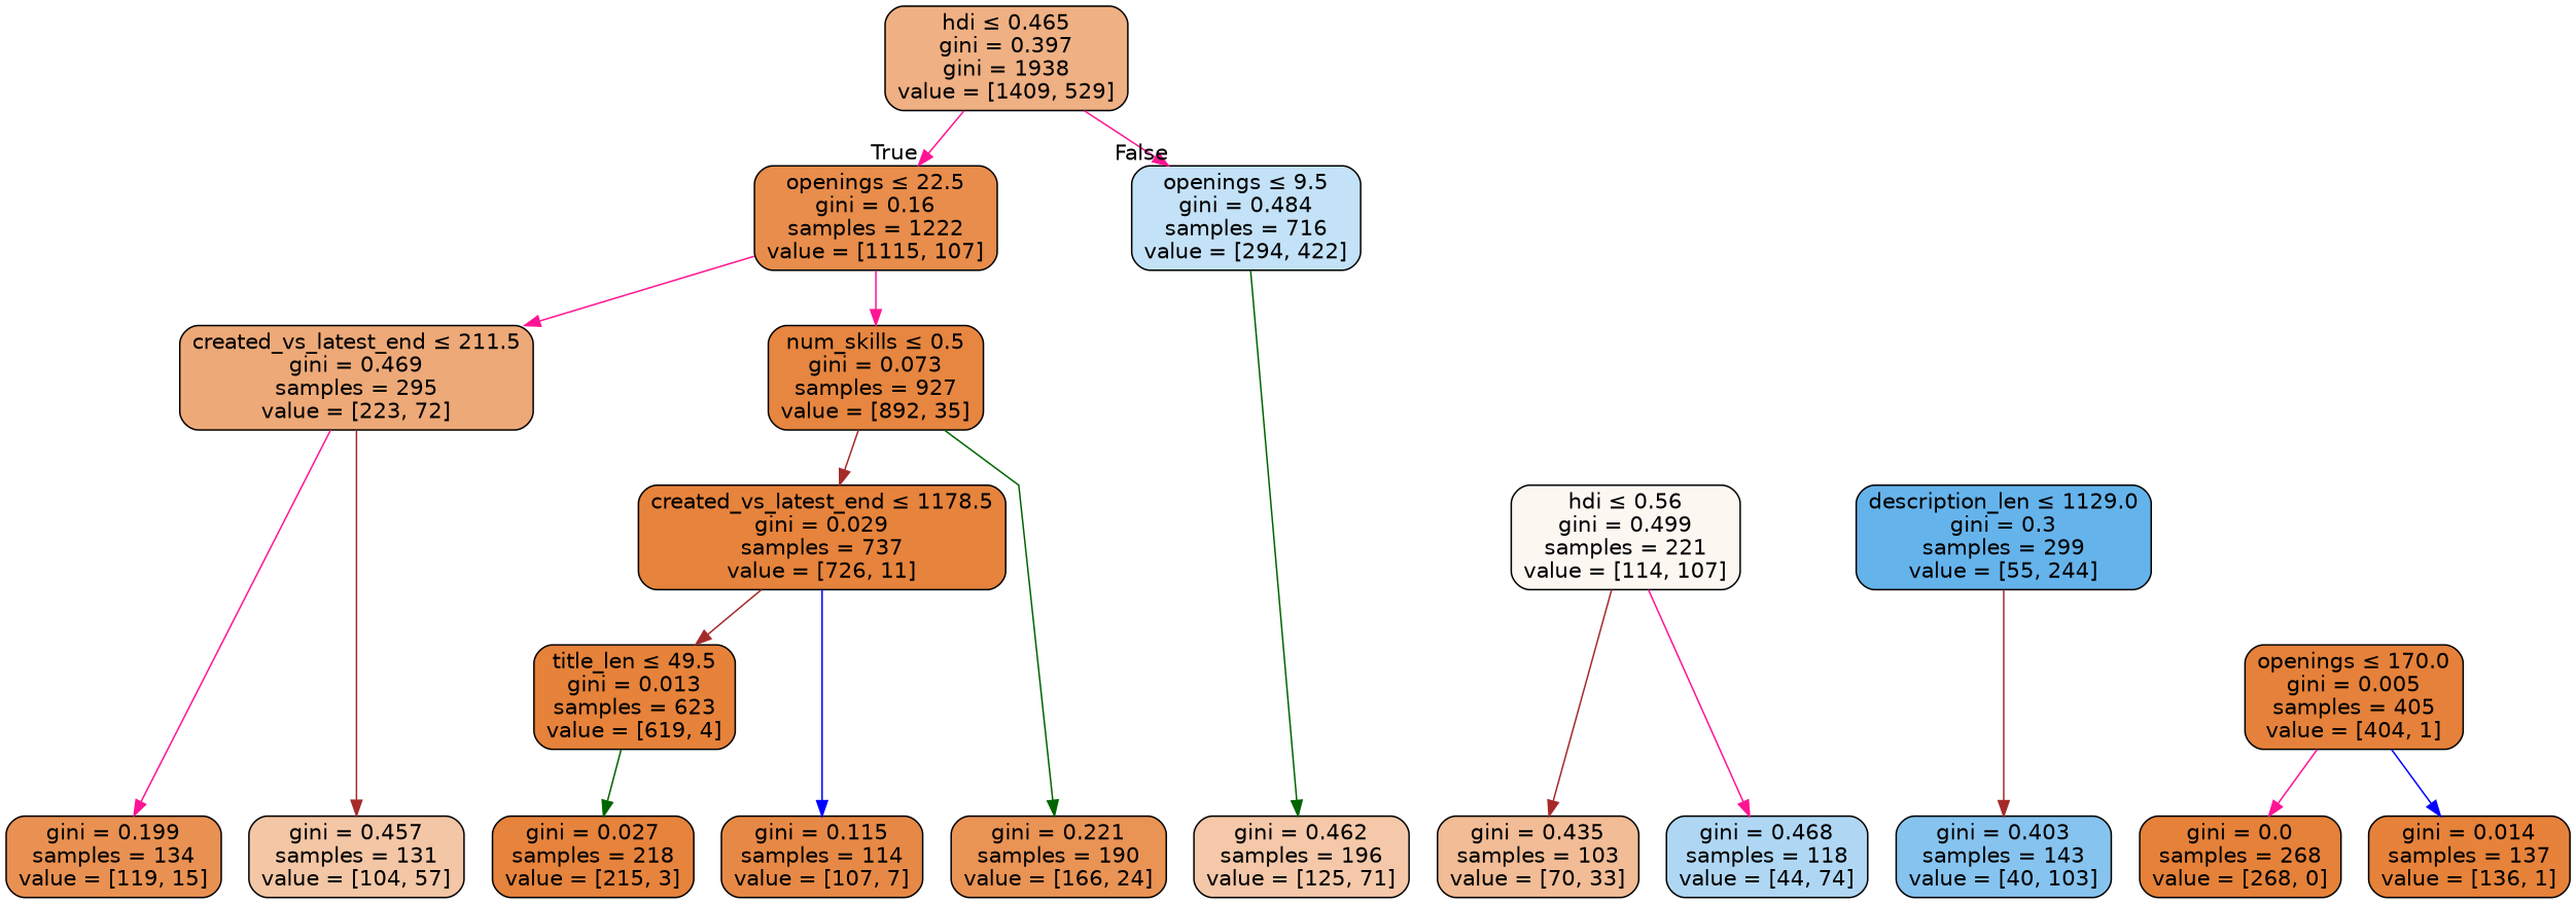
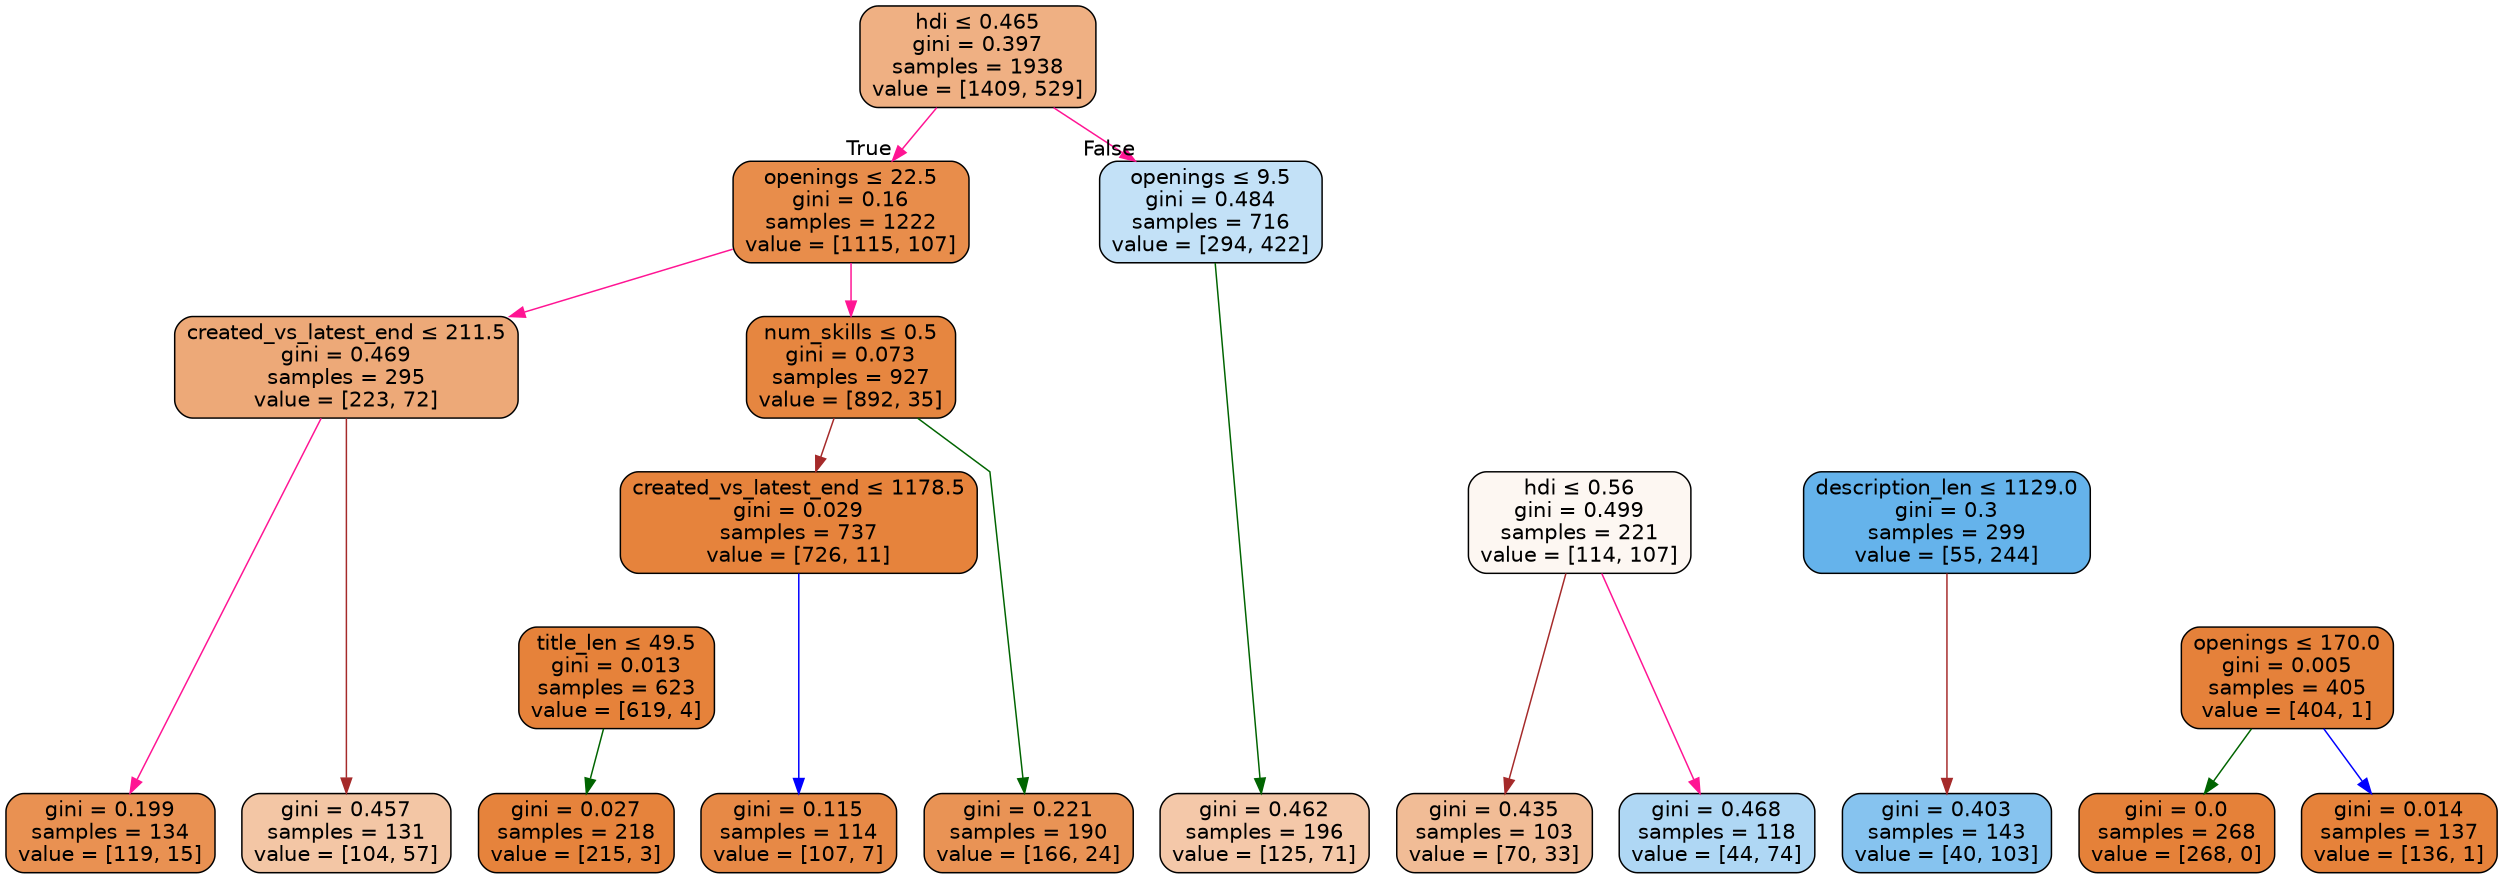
  digraph {
    ranksep=equally
    splines=polyline
    node [color=black fillcolor="#e58139fb" fontname=helvetica shape=box style="filled, rounded"]
    edge [color=deeppink fontname=helvetica]
-   n1 [fillcolor="#e581399f" label=<hdi &le; 0.465<br/>gini = 0.397<br/>gini = 1938<br/>value = [1409, 529]>]
+   n1 [fillcolor="#e581399f" label=<hdi &le; 0.465<br/>gini = 0.397<br/>samples = 1938<br/>value = [1409, 529]>]
    n2 [fillcolor="#e58139e7" label=<openings &le; 22.5<br/>gini = 0.16<br/>samples = 1222<br/>value = [1115, 107]>]
    n3 [fillcolor="#399de54d" label=<openings &le; 9.5<br/>gini = 0.484<br/>samples = 716<br/>value = [294, 422]>]
    n4 [fillcolor="#e58139ad" label=<created_vs_latest_end &le; 211.5<br/>gini = 0.469<br/>samples = 295<br/>value = [223, 72]>]
    n5 [fillcolor="#e58139f5" label=<num_skills &le; 0.5<br/>gini = 0.073<br/>samples = 927<br/>value = [892, 35]>]
    n6 [label=<created_vs_latest_end &le; 1178.5<br/>gini = 0.029<br/>samples = 737<br/>value = [726, 11]>]
    n7 [fillcolor="#e5813910" label=<hdi &le; 0.56<br/>gini = 0.499<br/>samples = 221<br/>value = [114, 107]>]
    n8 [fillcolor="#399de5c6" label=<description_len &le; 1129.0<br/>gini = 0.3<br/>samples = 299<br/>value = [55, 244]>]
    n9 [fillcolor="#e58139fd" label=<title_len &le; 49.5<br/>gini = 0.013<br/>samples = 623<br/>value = [619, 4]>]
    n10 [fillcolor="#e58139fe" label=<openings &le; 170.0<br/>gini = 0.005<br/>samples = 405<br/>value = [404, 1]>]
    n11 [fillcolor="#e58139df" label=<gini = 0.199<br/>samples = 134<br/>value = [119, 15]>]
    n12 [fillcolor="#e5813973" label=<gini = 0.457<br/>samples = 131<br/>value = [104, 57]>]
    n13 [fillcolor="#e58139ee" label=<gini = 0.115<br/>samples = 114<br/>value = [107, 7]>]
    n14 [label=<gini = 0.027<br/>samples = 218<br/>value = [215, 3]>]
    n15 [fillcolor="#e58139ff" label=<gini = 0.0<br/>samples = 268<br/>value = [268, 0]>]
    n16 [fillcolor="#e58139fd" label=<gini = 0.014<br/>samples = 137<br/>value = [136, 1]>]
    n17 [fillcolor="#e58139da" label=<gini = 0.221<br/>samples = 190<br/>value = [166, 24]>]
    n18 [fillcolor="#e5813987" label=<gini = 0.435<br/>samples = 103<br/>value = [70, 33]>]
    n19 [fillcolor="#399de567" label=<gini = 0.468<br/>samples = 118<br/>value = [44, 74]>]
    n20 [fillcolor="#399de59c" label=<gini = 0.403<br/>samples = 143<br/>value = [40, 103]>]
    n21 [fillcolor="#e581396e" label=<gini = 0.462<br/>samples = 196<br/>value = [125, 71]>]
    subgraph sub_1 {
      rank=same
      n1
    }
    subgraph sub_2 {
      rank=same
      n2
      n3
    }
    subgraph sub_3 {
      rank=same
      n4
      n5
    }
    subgraph sub_4 {
      rank=same
      n6
      n7
      n8
    }
    subgraph sub_5 {
      rank=same
      n9
    }
    subgraph sub_6 {
      rank=same
      n10
    }
    subgraph sub_7 {
      rank=same
      n11
      n12
      n13
      n14
      n15
      n16
      n17
      n18
      n19
      n20
      n21
    }
    n1 -> n2 [headlabel=True labelangle=45 labeldistance=2.5]
    n1 -> n3 [headlabel=False labelangle=-45 labeldistance=2.5]
    n2 -> n4
    n2 -> n5
    n3 -> n21 [color=darkgreen]
    n4 -> n11
    n4 -> n12 [color=brown]
    n5 -> n6 [color=brown]
    n5 -> n17 [color=darkgreen]
-   n6 -> n9 [color=brown]
    n6 -> n13 [color=blue]
    n7 -> n18 [color=brown]
    n7 -> n19
    n8 -> n20 [color=brown]
    n9 -> n14 [color=darkgreen]
-   n10 -> n15
+   n10 -> n15 [color=darkgreen]
    n10 -> n16 [color=blue]
  }
